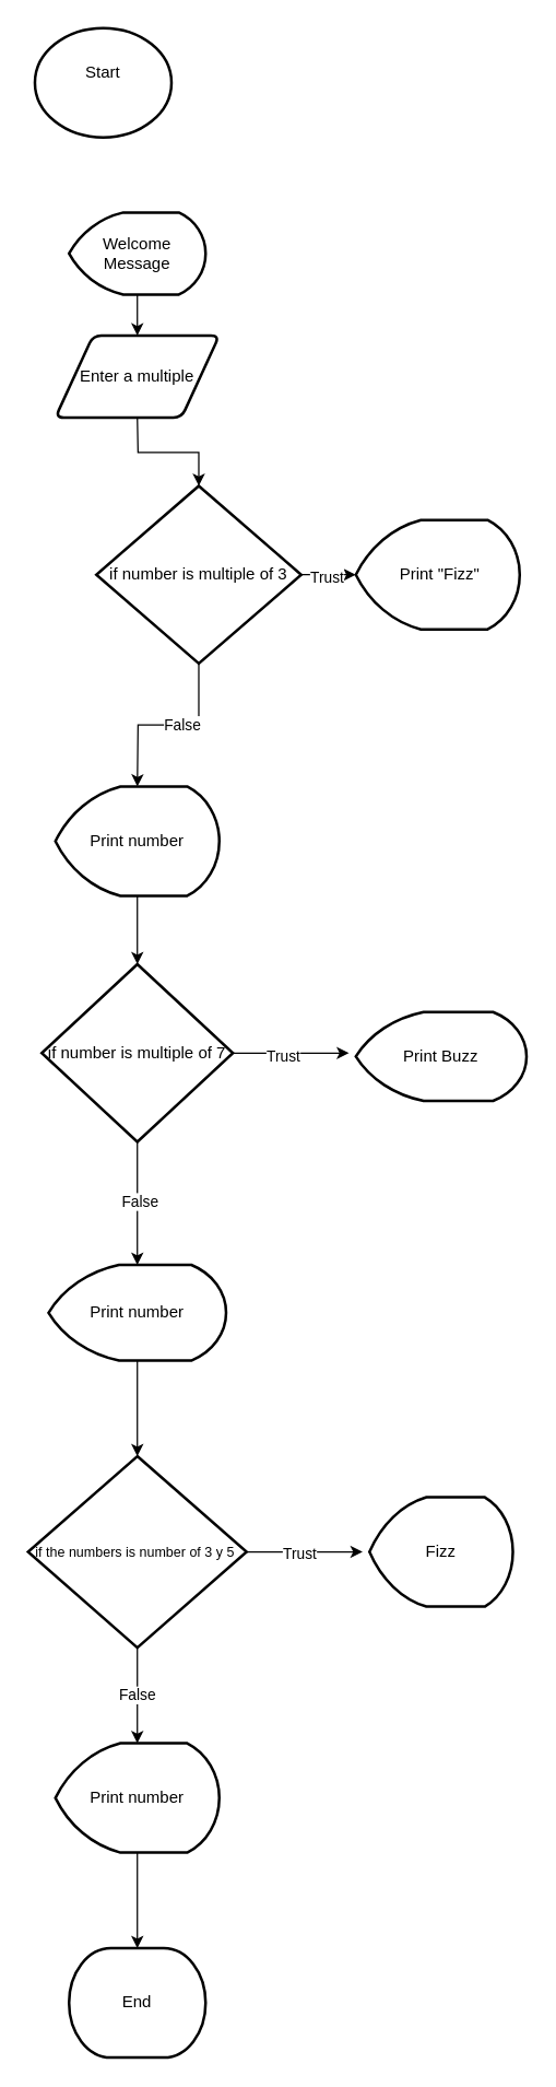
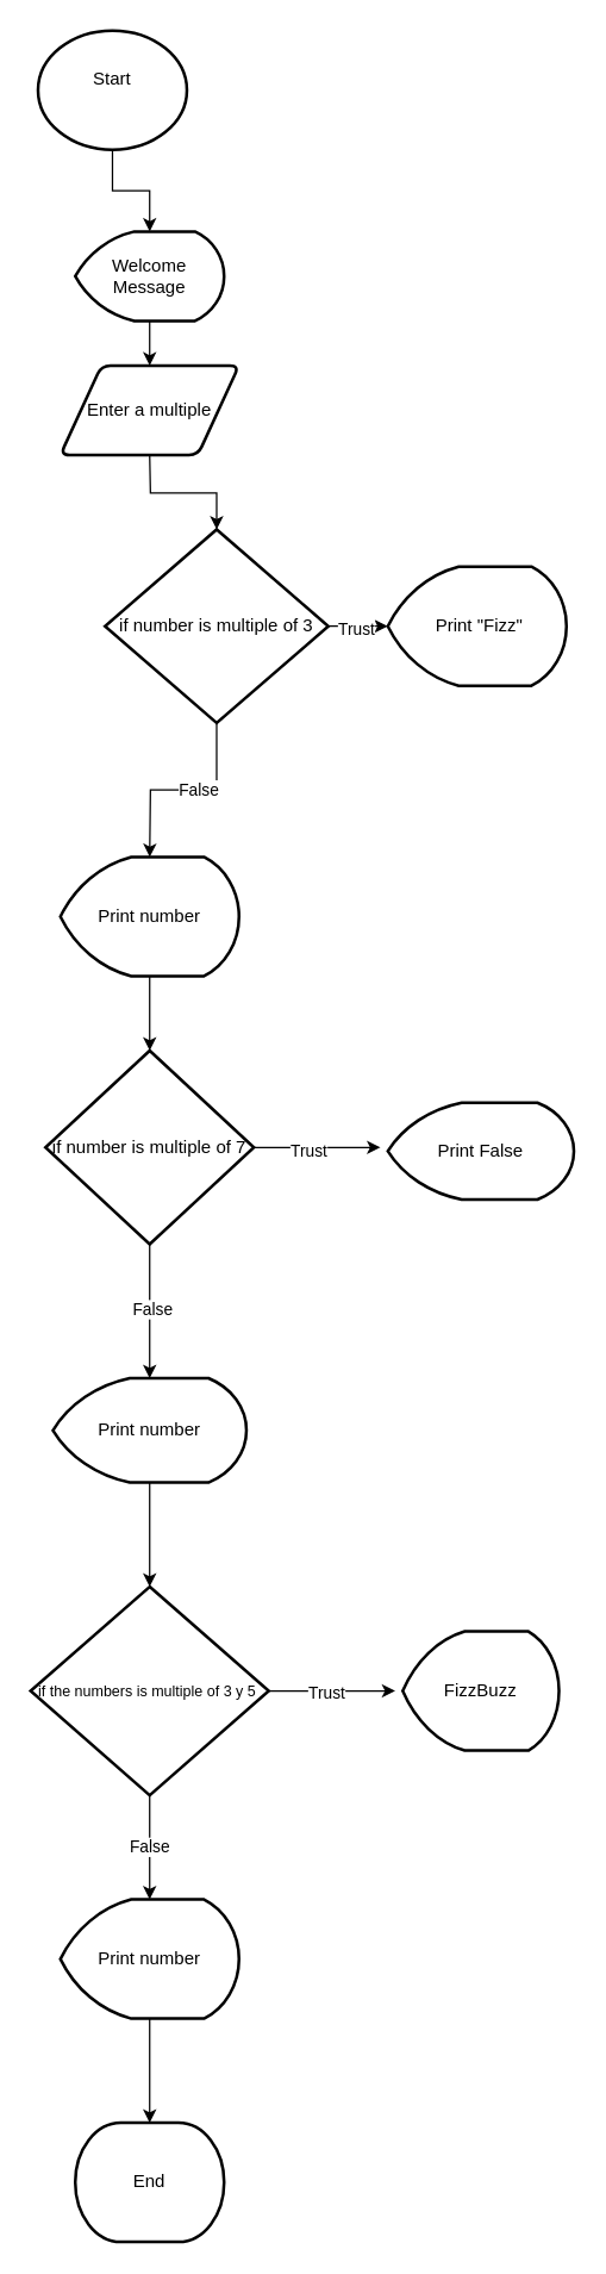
  <mxCell id="0" />
  <mxCell id="1" parent="0" />
+ <mxCell id="2" style="edgeStyle=orthogonalEdgeStyle;rounded=0;orthogonalLoop=1;jettySize=auto;html=1;" edge="1" parent="1" source="3" target="5"><mxGeometry relative="1" as="geometry"><mxPoint x="100" y="165" as="targetPoint" /></mxGeometry></mxCell>
  <mxCell id="3" value="Start&lt;div&gt;&lt;br&gt;&lt;/div&gt;" style="strokeWidth=2;html=1;shape=mxgraph.flowchart.start_2;whiteSpace=wrap;" vertex="1" parent="1"><mxGeometry x="25" y="20" width="100" height="80" as="geometry" /></mxCell>
  <mxCell id="4" style="edgeStyle=orthogonalEdgeStyle;rounded=0;orthogonalLoop=1;jettySize=auto;html=1;" edge="1" parent="1" source="5"><mxGeometry relative="1" as="geometry"><mxPoint x="100" y="245" as="targetPoint" /></mxGeometry></mxCell>
  <mxCell id="5" value="Welcome Message" style="strokeWidth=2;html=1;shape=mxgraph.flowchart.display;whiteSpace=wrap;" vertex="1" parent="1"><mxGeometry x="50" y="155" width="100" height="60" as="geometry" /></mxCell>
  <mxCell id="6" style="edgeStyle=orthogonalEdgeStyle;rounded=0;orthogonalLoop=1;jettySize=auto;html=1;entryX=0.5;entryY=0;entryDx=0;entryDy=0;entryPerimeter=0;" edge="1" parent="1" target="11"><mxGeometry relative="1" as="geometry"><mxPoint x="100" y="335" as="targetPoint" /><mxPoint x="100" y="305" as="sourcePoint" /></mxGeometry></mxCell>
  <mxCell id="7" style="edgeStyle=orthogonalEdgeStyle;rounded=0;orthogonalLoop=1;jettySize=auto;html=1;exitX=1;exitY=0.5;exitDx=0;exitDy=0;exitPerimeter=0;" edge="1" parent="1" source="11"><mxGeometry relative="1" as="geometry"><mxPoint x="260" y="420" as="targetPoint" /></mxGeometry></mxCell>
  <mxCell id="8" value="Trust" style="edgeLabel;html=1;align=center;verticalAlign=middle;resizable=0;points=[];" vertex="1" connectable="0" parent="7"><mxGeometry x="-0.135" y="-1" relative="1" as="geometry"><mxPoint as="offset" /></mxGeometry></mxCell>
  <mxCell id="9" style="edgeStyle=orthogonalEdgeStyle;rounded=0;orthogonalLoop=1;jettySize=auto;html=1;exitX=0.5;exitY=1;exitDx=0;exitDy=0;exitPerimeter=0;" edge="1" parent="1" source="11"><mxGeometry relative="1" as="geometry"><mxPoint x="100" y="575" as="targetPoint" /></mxGeometry></mxCell>
  <mxCell id="10" value="False" style="edgeLabel;html=1;align=center;verticalAlign=middle;resizable=0;points=[];" vertex="1" connectable="0" parent="9"><mxGeometry x="-0.138" y="-1" relative="1" as="geometry"><mxPoint as="offset" /></mxGeometry></mxCell>
  <mxCell id="11" value="if number is multiple of 3" style="strokeWidth=2;html=1;shape=mxgraph.flowchart.decision;whiteSpace=wrap;" vertex="1" parent="1"><mxGeometry x="70" y="355" width="150" height="130" as="geometry" /></mxCell>
  <mxCell id="12" value="Enter a multiple" style="shape=parallelogram;html=1;strokeWidth=2;perimeter=parallelogramPerimeter;whiteSpace=wrap;rounded=1;arcSize=12;size=0.23;" vertex="1" parent="1"><mxGeometry x="40" y="245" width="120" height="60" as="geometry" /></mxCell>
  <mxCell id="13" style="edgeStyle=orthogonalEdgeStyle;rounded=0;orthogonalLoop=1;jettySize=auto;html=1;" edge="1" parent="1" source="17"><mxGeometry relative="1" as="geometry"><mxPoint x="255" y="770" as="targetPoint" /></mxGeometry></mxCell>
  <mxCell id="14" value="Trust" style="edgeLabel;html=1;align=center;verticalAlign=middle;resizable=0;points=[];" vertex="1" connectable="0" parent="13"><mxGeometry x="-0.158" y="-2" relative="1" as="geometry"><mxPoint as="offset" /></mxGeometry></mxCell>
  <mxCell id="15" style="edgeStyle=orthogonalEdgeStyle;rounded=0;orthogonalLoop=1;jettySize=auto;html=1;" edge="1" parent="1" source="17"><mxGeometry relative="1" as="geometry"><mxPoint x="100" y="925" as="targetPoint" /></mxGeometry></mxCell>
  <mxCell id="16" value="False" style="edgeLabel;html=1;align=center;verticalAlign=middle;resizable=0;points=[];" vertex="1" connectable="0" parent="15"><mxGeometry x="-0.05" y="1" relative="1" as="geometry"><mxPoint as="offset" /></mxGeometry></mxCell>
  <mxCell id="17" value="if number is multiple of 7" style="strokeWidth=2;html=1;shape=mxgraph.flowchart.decision;whiteSpace=wrap;" vertex="1" parent="1"><mxGeometry x="30" y="705" width="140" height="130" as="geometry" /></mxCell>
  <mxCell id="18" value="&amp;nbsp;Print&amp;nbsp;&quot;Fizz&quot;" style="strokeWidth=2;html=1;shape=mxgraph.flowchart.display;whiteSpace=wrap;" vertex="1" parent="1"><mxGeometry x="260" y="380" width="120" height="80" as="geometry" /></mxCell>
  <mxCell id="19" value="Print number" style="strokeWidth=2;html=1;shape=mxgraph.flowchart.display;whiteSpace=wrap;" vertex="1" parent="1"><mxGeometry x="40" y="575" width="120" height="80" as="geometry" /></mxCell>
  <mxCell id="20" style="edgeStyle=orthogonalEdgeStyle;rounded=0;orthogonalLoop=1;jettySize=auto;html=1;exitX=0.5;exitY=1;exitDx=0;exitDy=0;exitPerimeter=0;entryX=0.5;entryY=0;entryDx=0;entryDy=0;entryPerimeter=0;" edge="1" parent="1" source="19" target="17"><mxGeometry relative="1" as="geometry" /></mxCell>
- <mxCell id="21" value="Print Buzz" style="strokeWidth=2;html=1;shape=mxgraph.flowchart.display;whiteSpace=wrap;" vertex="1" parent="1"><mxGeometry x="260" y="740" width="125" height="65" as="geometry" /></mxCell>
+ <mxCell id="21" value="Print False" style="strokeWidth=2;html=1;shape=mxgraph.flowchart.display;whiteSpace=wrap;" vertex="1" parent="1"><mxGeometry x="260" y="740" width="125" height="65" as="geometry" /></mxCell>
  <mxCell id="22" style="edgeStyle=orthogonalEdgeStyle;rounded=0;orthogonalLoop=1;jettySize=auto;html=1;exitX=0.5;exitY=1;exitDx=0;exitDy=0;exitPerimeter=0;" edge="1" parent="1" source="23"><mxGeometry relative="1" as="geometry"><mxPoint x="100" y="1065" as="targetPoint" /></mxGeometry></mxCell>
  <mxCell id="23" value="Print number" style="strokeWidth=2;html=1;shape=mxgraph.flowchart.display;whiteSpace=wrap;" vertex="1" parent="1"><mxGeometry x="35" y="925" width="130" height="70" as="geometry" /></mxCell>
  <mxCell id="24" style="edgeStyle=orthogonalEdgeStyle;rounded=0;orthogonalLoop=1;jettySize=auto;html=1;exitX=1;exitY=0.5;exitDx=0;exitDy=0;exitPerimeter=0;" edge="1" parent="1" source="28"><mxGeometry relative="1" as="geometry"><mxPoint x="265" y="1135" as="targetPoint" /></mxGeometry></mxCell>
  <mxCell id="25" value="Trust" style="edgeLabel;html=1;align=center;verticalAlign=middle;resizable=0;points=[];" vertex="1" connectable="0" parent="24"><mxGeometry x="-0.111" y="-1" relative="1" as="geometry"><mxPoint as="offset" /></mxGeometry></mxCell>
  <mxCell id="26" style="edgeStyle=orthogonalEdgeStyle;rounded=0;orthogonalLoop=1;jettySize=auto;html=1;exitX=0.5;exitY=1;exitDx=0;exitDy=0;exitPerimeter=0;" edge="1" parent="1" source="28"><mxGeometry relative="1" as="geometry"><mxPoint x="100" y="1275" as="targetPoint" /></mxGeometry></mxCell>
  <mxCell id="27" value="False" style="edgeLabel;html=1;align=center;verticalAlign=middle;resizable=0;points=[];" vertex="1" connectable="0" parent="26"><mxGeometry x="-0.035" y="-1" relative="1" as="geometry"><mxPoint as="offset" /></mxGeometry></mxCell>
- <mxCell id="28" value="&lt;font style=&quot;font-size: 10px;&quot;&gt;if the numbers is number of 3 y 5&amp;nbsp;&lt;/font&gt;" style="strokeWidth=2;html=1;shape=mxgraph.flowchart.decision;whiteSpace=wrap;" vertex="1" parent="1"><mxGeometry x="20" y="1065" width="160" height="140" as="geometry" /></mxCell>
- <mxCell id="29" value="Fizz" style="strokeWidth=2;html=1;shape=mxgraph.flowchart.display;whiteSpace=wrap;" vertex="1" parent="1"><mxGeometry x="270" y="1095" width="105" height="80" as="geometry" /></mxCell>
+ <mxCell id="28" value="&lt;font style=&quot;font-size: 10px;&quot;&gt;if the numbers is multiple of 3 y 5&amp;nbsp;&lt;/font&gt;" style="strokeWidth=2;html=1;shape=mxgraph.flowchart.decision;whiteSpace=wrap;" vertex="1" parent="1"><mxGeometry x="20" y="1065" width="160" height="140" as="geometry" /></mxCell>
+ <mxCell id="29" value="FizzBuzz" style="strokeWidth=2;html=1;shape=mxgraph.flowchart.display;whiteSpace=wrap;" vertex="1" parent="1"><mxGeometry x="270" y="1095" width="105" height="80" as="geometry" /></mxCell>
  <mxCell id="30" style="edgeStyle=orthogonalEdgeStyle;rounded=0;orthogonalLoop=1;jettySize=auto;html=1;exitX=0.5;exitY=1;exitDx=0;exitDy=0;exitPerimeter=0;" edge="1" parent="1" source="31"><mxGeometry relative="1" as="geometry"><mxPoint x="100" y="1425" as="targetPoint" /></mxGeometry></mxCell>
  <mxCell id="31" value="Print number" style="strokeWidth=2;html=1;shape=mxgraph.flowchart.display;whiteSpace=wrap;" vertex="1" parent="1"><mxGeometry x="40" y="1275" width="120" height="80" as="geometry" /></mxCell>
  <mxCell id="32" value="End" style="strokeWidth=2;html=1;shape=mxgraph.flowchart.terminator;whiteSpace=wrap;" vertex="1" parent="1"><mxGeometry x="50" y="1425" width="100" height="80" as="geometry" /></mxCell>
